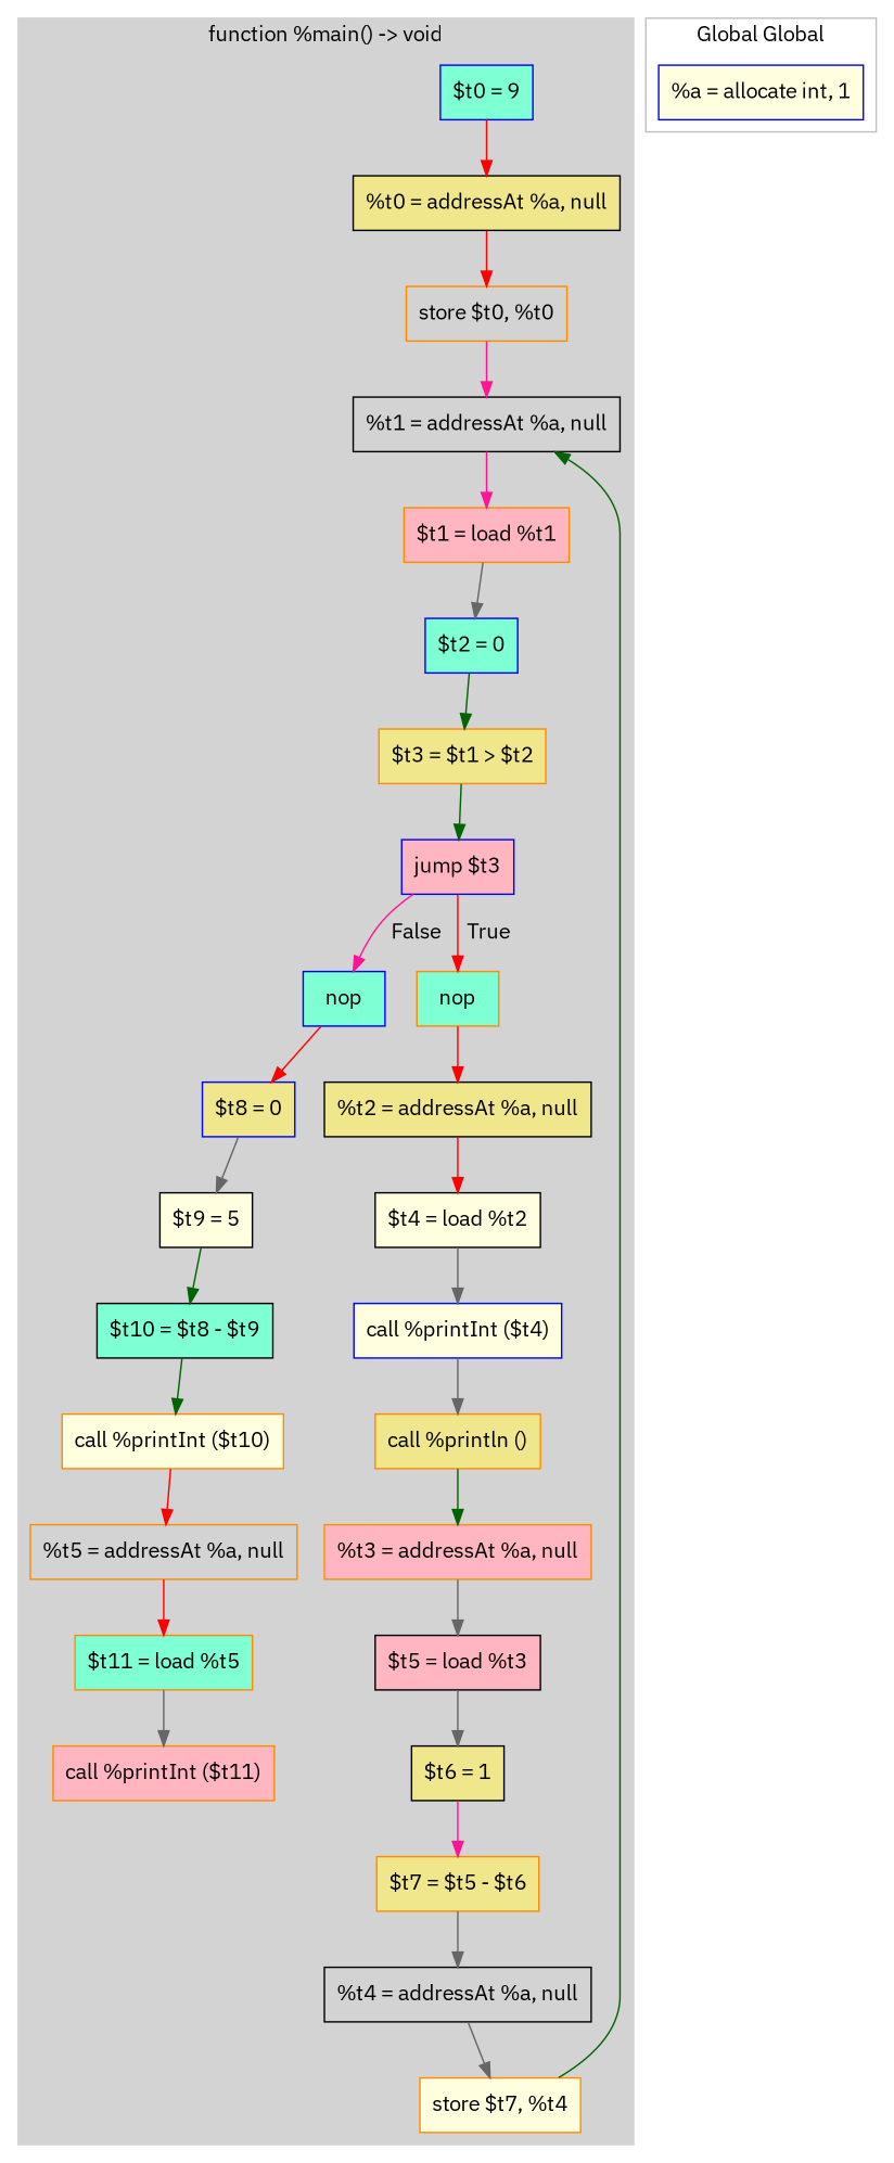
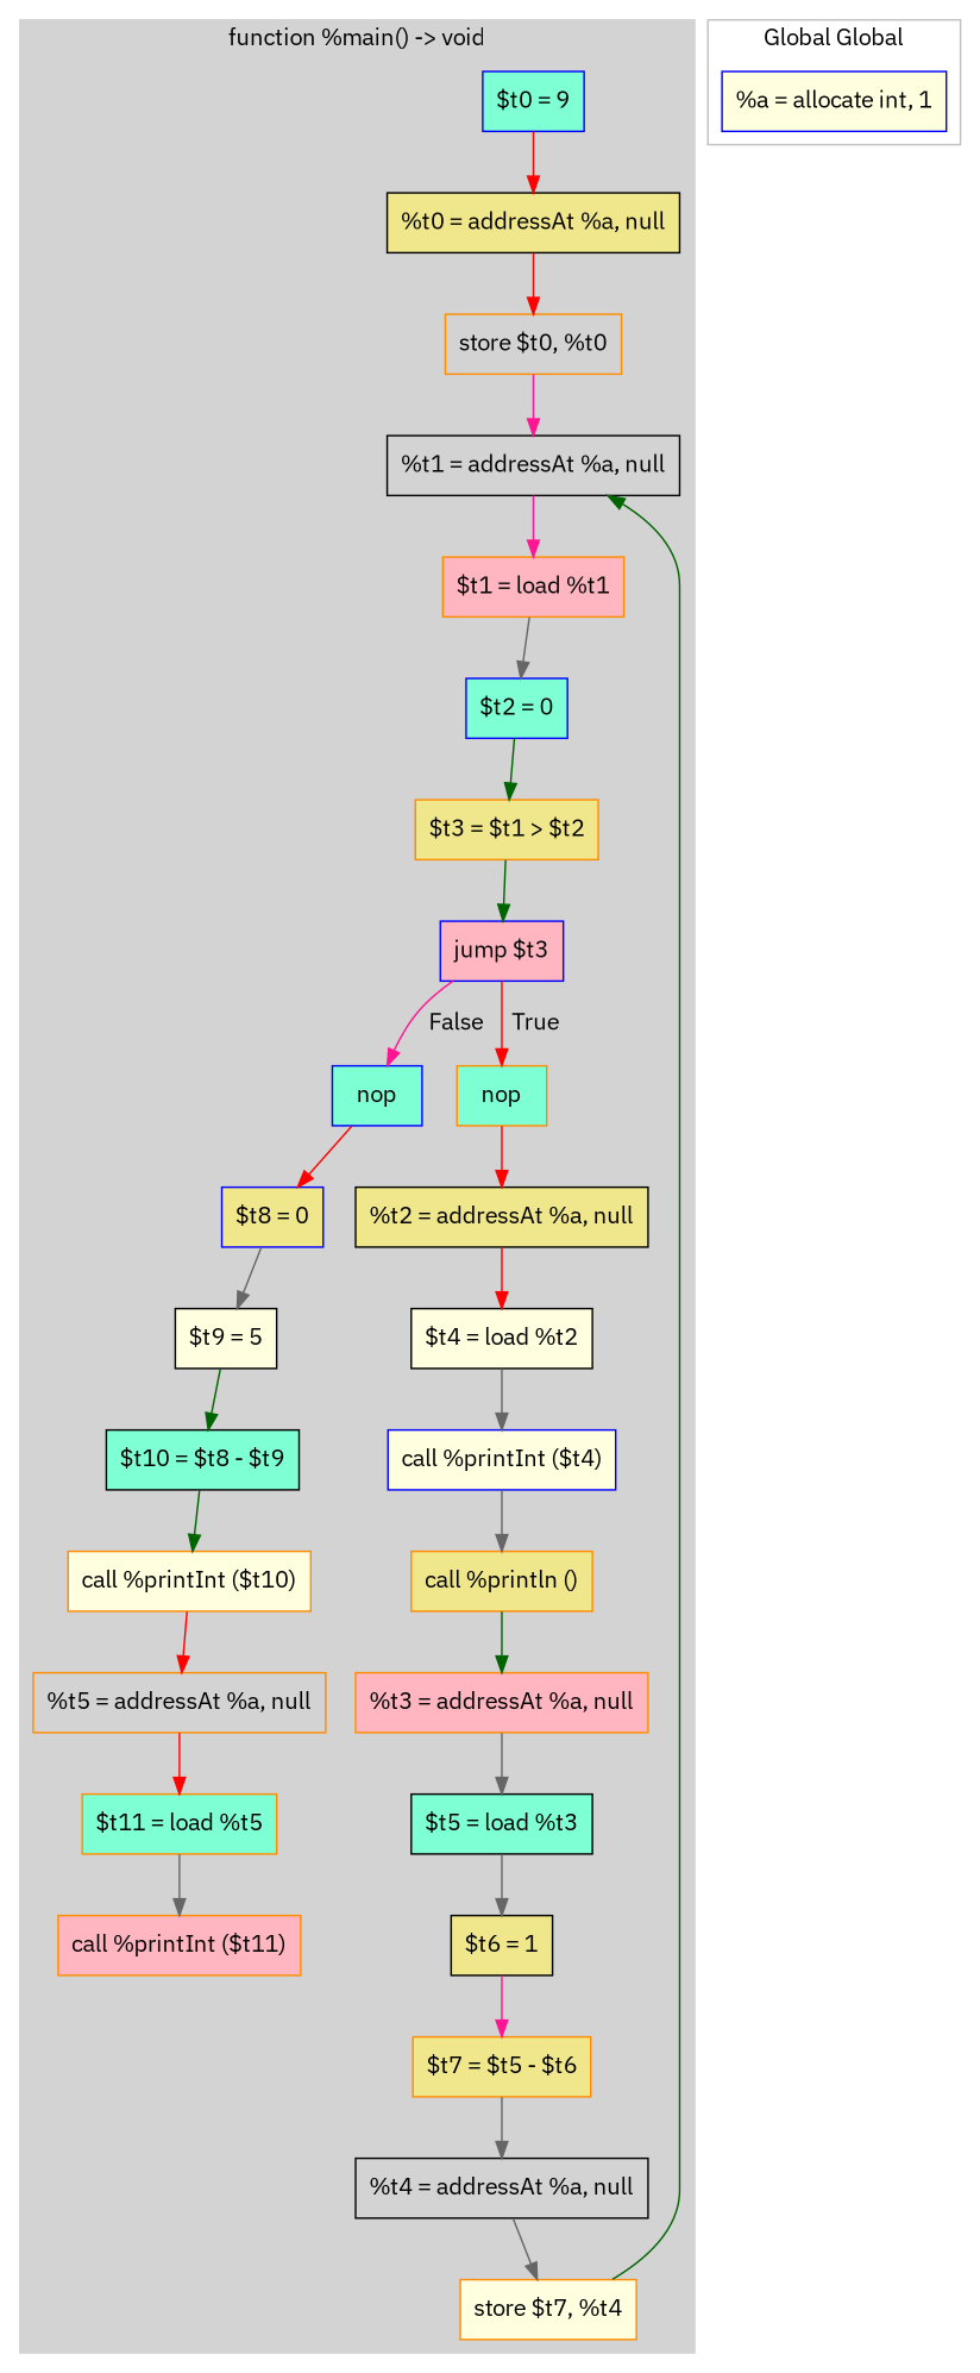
  digraph {
    fontname="IBM Plex Sans"
    node [color=darkorange fillcolor=khaki fontname="IBM Plex Sans" shape=rectangle style=filled]
    edge [color=gray40 fontname="IBM Plex Sans"]
    n1 [color=blue fillcolor=aquamarine label="$t0 = 9"]
    n2 [color=black label="%t0 = addressAt %a, null"]
    n3 [fillcolor=lightgrey label="store $t0, %t0"]
    n4 [color=black fillcolor=lightgrey label="%t1 = addressAt %a, null"]
    n5 [fillcolor=lightpink label="$t1 = load %t1"]
    n6 [color=blue fillcolor=aquamarine label="$t2 = 0"]
    n7 [label="$t3 = $t1 > $t2"]
    n8 [color=blue fillcolor=lightpink label="jump $t3"]
    n9 [color=blue fillcolor=aquamarine label=nop]
    n10 [fillcolor=aquamarine label=nop]
    n11 [color=blue label="$t8 = 0"]
    n12 [color=black label="%t2 = addressAt %a, null"]
    n13 [color=black fillcolor=lightyellow label="$t4 = load %t2"]
    n14 [color=blue fillcolor=lightyellow label="call %printInt ($t4)"]
    n15 [label="call %println ()"]
    n16 [fillcolor=lightpink label="%t3 = addressAt %a, null"]
-   n17 [color=black fillcolor=lightpink label="$t5 = load %t3"]
+   n17 [color=black fillcolor=aquamarine label="$t5 = load %t3"]
    n18 [color=black label="$t6 = 1"]
    n19 [label="$t7 = $t5 - $t6"]
    n20 [color=black fillcolor=lightgrey label="%t4 = addressAt %a, null"]
    n21 [fillcolor=lightyellow label="store $t7, %t4"]
    n22 [color=black fillcolor=lightyellow label="$t9 = 5"]
    n23 [color=black fillcolor=aquamarine label="$t10 = $t8 - $t9"]
    n24 [fillcolor=lightyellow label="call %printInt ($t10)"]
    n25 [fillcolor=lightgrey label="%t5 = addressAt %a, null"]
    n26 [fillcolor=aquamarine label="$t11 = load %t5"]
    n27 [fillcolor=lightpink label="call %printInt ($t11)"]
    n28 [color=blue fillcolor=lightyellow label="%a = allocate int, 1"]
    subgraph cluster_1 {
      color=lightgrey
      label="function %main() -> void"
      style=filled
      n1
      n2
      n3
      n4
      n5
      n6
      n7
      n8
      n9
      n10
      n11
      n12
      n13
      n14
      n15
      n16
      n17
      n18
      n19
      n20
      n21
      n22
      n23
      n24
      n25
      n26
      n27
    }
    subgraph cluster_2 {
      color=grey
      label="Global Global"
      n28
    }
    n1 -> n2 [color=red]
    n2 -> n3 [color=red]
    n3 -> n4 [color=deeppink]
    n4 -> n5 [color=deeppink]
    n5 -> n6
    n6 -> n7 [color=darkgreen]
    n7 -> n8 [color=darkgreen]
    n8 -> n9 [color=deeppink label="  False  "]
    n8 -> n10 [color=red label="  True  "]
    n9 -> n11 [color=red]
    n10 -> n12 [color=red]
    n11 -> n22
    n12 -> n13 [color=red]
    n13 -> n14
    n14 -> n15
    n15 -> n16 [color=darkgreen]
    n16 -> n17
    n17 -> n18
    n18 -> n19 [color=deeppink]
    n19 -> n20
    n20 -> n21
    n21 -> n4 [color=darkgreen]
    n22 -> n23 [color=darkgreen]
    n23 -> n24 [color=darkgreen]
    n24 -> n25 [color=red]
    n25 -> n26 [color=red]
    n26 -> n27
  }
